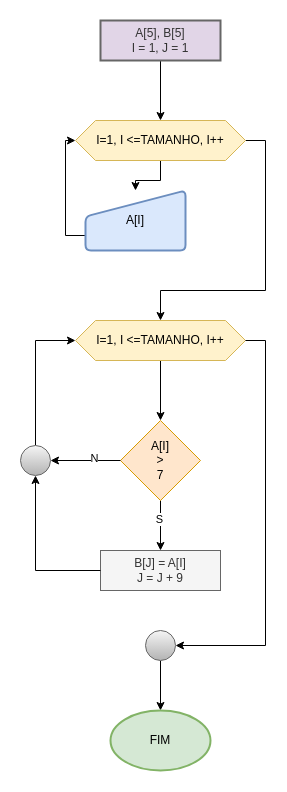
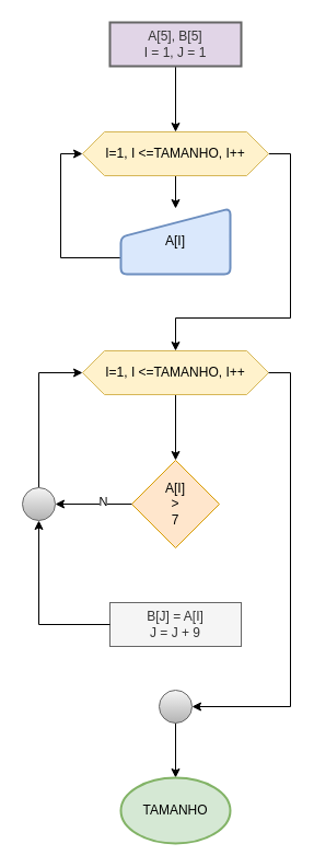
  <mxCell id="0" />
  <mxCell id="1" parent="0" />
  <mxCell id="2" value="" style="edgeStyle=orthogonalEdgeStyle;rounded=0;orthogonalLoop=1;jettySize=auto;html=1;" edge="1" parent="1" source="3" target="8"><mxGeometry relative="1" as="geometry" /></mxCell>
  <mxCell id="3" value="A[5], B[5]&lt;div&gt;I = 1, J = 1&lt;/div&gt;" style="whiteSpace=wrap;html=1;fillColor=#e1d5e7;strokeColor=#666666;strokeWidth=2;fontColor=#333333;" vertex="1" parent="1"><mxGeometry x="100" y="20" width="120" height="40" as="geometry" /></mxCell>
  <mxCell id="4" style="edgeStyle=orthogonalEdgeStyle;rounded=0;orthogonalLoop=1;jettySize=auto;html=1;exitX=0;exitY=0.75;exitDx=0;exitDy=0;entryX=0;entryY=0.5;entryDx=0;entryDy=0;" edge="1" parent="1" source="5" target="8"><mxGeometry relative="1" as="geometry" /></mxCell>
- <mxCell id="5" value="&lt;div&gt;A[I]&lt;/div&gt;" style="html=1;strokeWidth=2;shape=manualInput;whiteSpace=wrap;rounded=1;size=26;arcSize=11;fillColor=#dae8fc;strokeColor=#6c8ebf;" vertex="1" parent="1"><mxGeometry x="85" y="190" width="100" height="60" as="geometry" /></mxCell>
+ <mxCell id="5" value="&lt;div&gt;A[I]&lt;/div&gt;" style="html=1;strokeWidth=2;shape=manualInput;whiteSpace=wrap;rounded=1;size=26;arcSize=11;fillColor=#dae8fc;strokeColor=#6c8ebf;" vertex="1" parent="1"><mxGeometry x="110" y="190" width="100" height="60" as="geometry" /></mxCell>
  <mxCell id="6" value="" style="edgeStyle=orthogonalEdgeStyle;rounded=0;orthogonalLoop=1;jettySize=auto;html=1;" edge="1" parent="1" source="8" target="5"><mxGeometry relative="1" as="geometry" /></mxCell>
  <mxCell id="7" style="edgeStyle=orthogonalEdgeStyle;rounded=0;orthogonalLoop=1;jettySize=auto;html=1;exitX=1;exitY=0.5;exitDx=0;exitDy=0;entryX=0.5;entryY=0;entryDx=0;entryDy=0;" edge="1" parent="1" source="8" target="10"><mxGeometry relative="1" as="geometry"><Array as="points"><mxPoint x="265" y="140" /><mxPoint x="265" y="290" /><mxPoint x="160" y="290" /></Array></mxGeometry></mxCell>
  <mxCell id="8" value="I=1, I &amp;lt;=TAMANHO, I++" style="shape=hexagon;perimeter=hexagonPerimeter2;whiteSpace=wrap;html=1;fixedSize=1;fillColor=#fff2cc;strokeColor=#d6b656;" vertex="1" parent="1"><mxGeometry x="75" y="120" width="170" height="40" as="geometry" /></mxCell>
  <mxCell id="9" value="" style="edgeStyle=orthogonalEdgeStyle;rounded=0;orthogonalLoop=1;jettySize=auto;html=1;" edge="1" parent="1" source="10" target="13"><mxGeometry relative="1" as="geometry" /></mxCell>
  <mxCell id="10" value="I=1, I &amp;lt;=TAMANHO, I++" style="shape=hexagon;perimeter=hexagonPerimeter2;whiteSpace=wrap;html=1;fixedSize=1;fillColor=#fff2cc;strokeColor=#d6b656;" vertex="1" parent="1"><mxGeometry x="75" y="320" width="170" height="40" as="geometry" /></mxCell>
- <mxCell id="11" value="" style="edgeStyle=orthogonalEdgeStyle;rounded=0;orthogonalLoop=1;jettySize=auto;html=1;" edge="1" parent="1" source="13" target="14"><mxGeometry relative="1" as="geometry" /></mxCell>
- <mxCell id="12" value="S" style="edgeLabel;html=1;align=center;verticalAlign=middle;resizable=0;points=[];" vertex="1" connectable="0" parent="11"><mxGeometry x="-0.296" y="-2" relative="1" as="geometry"><mxPoint as="offset" /></mxGeometry></mxCell>
  <mxCell id="13" value="A[I]&lt;div&gt;&amp;gt;&lt;/div&gt;&lt;div&gt;7&lt;/div&gt;" style="rhombus;whiteSpace=wrap;html=1;fillColor=#ffe6cc;strokeColor=#d79b00;" vertex="1" parent="1"><mxGeometry x="120" y="420" width="80" height="80" as="geometry" /></mxCell>
  <mxCell id="14" value="B[J] = A[I]&lt;div&gt;J = J + 9&lt;/div&gt;" style="whiteSpace=wrap;html=1;fillColor=#f5f5f5;strokeColor=#666666;fontColor=#333333;" vertex="1" parent="1"><mxGeometry x="100" y="550" width="120" height="40" as="geometry" /></mxCell>
  <mxCell id="15" style="edgeStyle=orthogonalEdgeStyle;rounded=0;orthogonalLoop=1;jettySize=auto;html=1;exitX=0.5;exitY=0;exitDx=0;exitDy=0;exitPerimeter=0;entryX=0;entryY=0.5;entryDx=0;entryDy=0;" edge="1" parent="1" source="16" target="10"><mxGeometry relative="1" as="geometry" /></mxCell>
  <mxCell id="16" value="" style="verticalLabelPosition=bottom;verticalAlign=top;html=1;shape=mxgraph.flowchart.on-page_reference;fillColor=#f5f5f5;gradientColor=#b3b3b3;strokeColor=#666666;" vertex="1" parent="1"><mxGeometry x="20" y="445" width="30" height="30" as="geometry" /></mxCell>
  <mxCell id="17" style="edgeStyle=orthogonalEdgeStyle;rounded=0;orthogonalLoop=1;jettySize=auto;html=1;exitX=0;exitY=0.5;exitDx=0;exitDy=0;entryX=0.5;entryY=1;entryDx=0;entryDy=0;entryPerimeter=0;" edge="1" parent="1" source="14" target="16"><mxGeometry relative="1" as="geometry" /></mxCell>
  <mxCell id="18" style="edgeStyle=orthogonalEdgeStyle;rounded=0;orthogonalLoop=1;jettySize=auto;html=1;exitX=0;exitY=0.5;exitDx=0;exitDy=0;entryX=1;entryY=0.5;entryDx=0;entryDy=0;entryPerimeter=0;" edge="1" parent="1" source="13" target="16"><mxGeometry relative="1" as="geometry" /></mxCell>
  <mxCell id="19" value="N" style="edgeLabel;html=1;align=center;verticalAlign=middle;resizable=0;points=[];" vertex="1" connectable="0" parent="18"><mxGeometry x="-0.217" y="-3" relative="1" as="geometry"><mxPoint as="offset" /></mxGeometry></mxCell>
  <mxCell id="20" value="" style="edgeStyle=orthogonalEdgeStyle;rounded=0;orthogonalLoop=1;jettySize=auto;html=1;" edge="1" parent="1" source="21" target="23"><mxGeometry relative="1" as="geometry" /></mxCell>
  <mxCell id="21" value="" style="verticalLabelPosition=bottom;verticalAlign=top;html=1;shape=mxgraph.flowchart.on-page_reference;fillColor=#f5f5f5;gradientColor=#b3b3b3;strokeColor=#666666;" vertex="1" parent="1"><mxGeometry x="145" y="630" width="30" height="30" as="geometry" /></mxCell>
  <mxCell id="22" style="edgeStyle=orthogonalEdgeStyle;rounded=0;orthogonalLoop=1;jettySize=auto;html=1;exitX=1;exitY=0.5;exitDx=0;exitDy=0;entryX=1;entryY=0.5;entryDx=0;entryDy=0;entryPerimeter=0;" edge="1" parent="1" source="10" target="21"><mxGeometry relative="1" as="geometry" /></mxCell>
- <mxCell id="23" value="FIM" style="strokeWidth=2;html=1;shape=mxgraph.flowchart.start_1;whiteSpace=wrap;fillColor=#d5e8d4;strokeColor=#82b366;" vertex="1" parent="1"><mxGeometry x="110" y="710" width="100" height="60" as="geometry" /></mxCell>
+ <mxCell id="23" value="TAMANHO" style="strokeWidth=2;html=1;shape=mxgraph.flowchart.start_1;whiteSpace=wrap;fillColor=#d5e8d4;strokeColor=#82b366;" vertex="1" parent="1"><mxGeometry x="110" y="710" width="100" height="60" as="geometry" /></mxCell>
